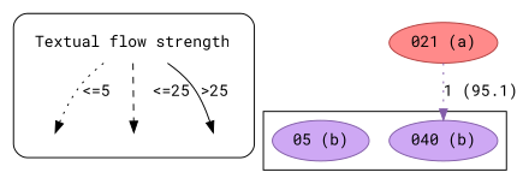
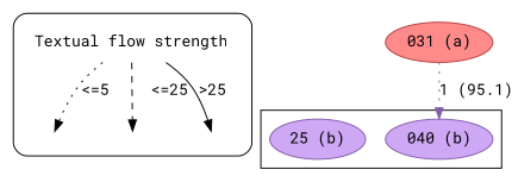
  strict digraph {
    fontname="Roboto Mono"
    node [fontname="Roboto Mono" style=invis]
    edge [fontname="Roboto Mono" style=dotted]
    n1 [label="Textual flow strength" shape=plaintext style=""]
    leg_e1 [fixedsize=True height=0.2]
    leg_e2 [fixedsize=True height=0.2]
    leg_e3 [fixedsize=True height=0.2]
    n5 [color="#835da9" fillcolor="#CEA8F4" label="040 (b)" style=filled]
-   n6 [color="#835da9" fillcolor="#CEA8F4" label="05 (b)" style=filled]
-   n7 [color="#b43f3f" fillcolor="#FF8A8A" label="021 (a)" style=filled]
+   n6 [color="#835da9" fillcolor="#CEA8F4" label="25 (b)" style=filled]
+   n7 [color="#b43f3f" fillcolor="#FF8A8A" label="031 (a)" style=filled]
    subgraph cluster_1 {
      style=rounded
      n1
      leg_e1
      leg_e2
      leg_e3
    }
    subgraph cluster_2 {
      n5
      n6
    }
    n1 -> leg_e1 [label="<=5  "]
    n1 -> leg_e2 [label="  <=25" style=dashed]
    n1 -> leg_e3 [label=">25" style=solid]
    n7 -> n5 [color="#835da9" label="1 (95.1)"]
  }
